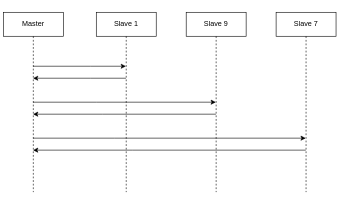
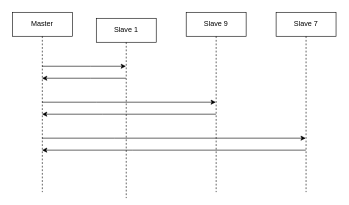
  <mxCell id="0" />
  <mxCell id="1" parent="0" />
  <mxCell id="2" style="edgeStyle=orthogonalEdgeStyle;rounded=0;orthogonalLoop=1;jettySize=auto;html=1;" edge="1" parent="1" source="5" target="9"><mxGeometry relative="1" as="geometry"><Array as="points"><mxPoint x="150" y="110" /><mxPoint x="150" y="110" /></Array></mxGeometry></mxCell>
  <mxCell id="3" style="edgeStyle=orthogonalEdgeStyle;rounded=0;orthogonalLoop=1;jettySize=auto;html=1;" edge="1" parent="1" source="5" target="11"><mxGeometry relative="1" as="geometry"><Array as="points"><mxPoint x="160" y="170" /><mxPoint x="160" y="170" /></Array></mxGeometry></mxCell>
  <mxCell id="4" style="edgeStyle=orthogonalEdgeStyle;rounded=0;orthogonalLoop=1;jettySize=auto;html=1;" edge="1" parent="1" source="5" target="7"><mxGeometry relative="1" as="geometry"><Array as="points"><mxPoint x="190" y="230" /><mxPoint x="190" y="230" /></Array></mxGeometry></mxCell>
- <mxCell id="5" value="Master" style="shape=umlLifeline;perimeter=lifelinePerimeter;whiteSpace=wrap;html=1;container=1;collapsible=0;recursiveResize=0;outlineConnect=0;" vertex="1" parent="1"><mxGeometry x="5" y="20" width="100" height="300" as="geometry" /></mxCell>
+ <mxCell id="5" value="Master" style="shape=umlLifeline;perimeter=lifelinePerimeter;whiteSpace=wrap;html=1;container=1;collapsible=0;recursiveResize=0;outlineConnect=0;" vertex="1" parent="1"><mxGeometry x="20" y="20" width="100" height="300" as="geometry" /></mxCell>
  <mxCell id="6" style="edgeStyle=orthogonalEdgeStyle;rounded=0;orthogonalLoop=1;jettySize=auto;html=1;" edge="1" parent="1" source="7" target="5"><mxGeometry relative="1" as="geometry"><Array as="points"><mxPoint x="220" y="250" /><mxPoint x="220" y="250" /></Array></mxGeometry></mxCell>
  <mxCell id="7" value="Slave 7" style="shape=umlLifeline;perimeter=lifelinePerimeter;whiteSpace=wrap;html=1;container=1;collapsible=0;recursiveResize=0;outlineConnect=0;" vertex="1" parent="1"><mxGeometry x="460" y="20" width="100" height="300" as="geometry" /></mxCell>
  <mxCell id="8" style="edgeStyle=orthogonalEdgeStyle;rounded=0;orthogonalLoop=1;jettySize=auto;html=1;" edge="1" parent="1" source="9" target="5"><mxGeometry relative="1" as="geometry"><Array as="points"><mxPoint x="150" y="130" /><mxPoint x="150" y="130" /></Array></mxGeometry></mxCell>
- <mxCell id="9" value="Slave 1" style="shape=umlLifeline;perimeter=lifelinePerimeter;whiteSpace=wrap;html=1;container=1;collapsible=0;recursiveResize=0;outlineConnect=0;" vertex="1" parent="1"><mxGeometry x="160" y="20" width="100" height="300" as="geometry" /></mxCell>
+ <mxCell id="9" value="Slave 1" style="shape=umlLifeline;perimeter=lifelinePerimeter;whiteSpace=wrap;html=1;container=1;collapsible=0;recursiveResize=0;outlineConnect=0;" vertex="1" parent="1"><mxGeometry x="160" y="30" width="100" height="300" as="geometry" /></mxCell>
  <mxCell id="10" style="edgeStyle=orthogonalEdgeStyle;rounded=0;orthogonalLoop=1;jettySize=auto;html=1;" edge="1" parent="1" source="11" target="5"><mxGeometry relative="1" as="geometry"><Array as="points"><mxPoint x="170" y="190" /><mxPoint x="170" y="190" /></Array></mxGeometry></mxCell>
  <mxCell id="11" value="Slave 9" style="shape=umlLifeline;perimeter=lifelinePerimeter;whiteSpace=wrap;html=1;container=1;collapsible=0;recursiveResize=0;outlineConnect=0;" vertex="1" parent="1"><mxGeometry x="310" y="20" width="100" height="300" as="geometry" /></mxCell>
